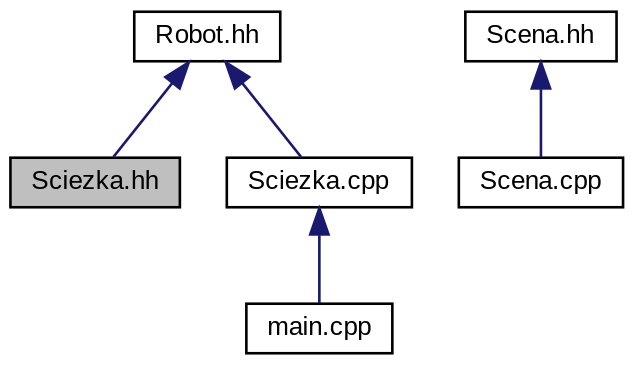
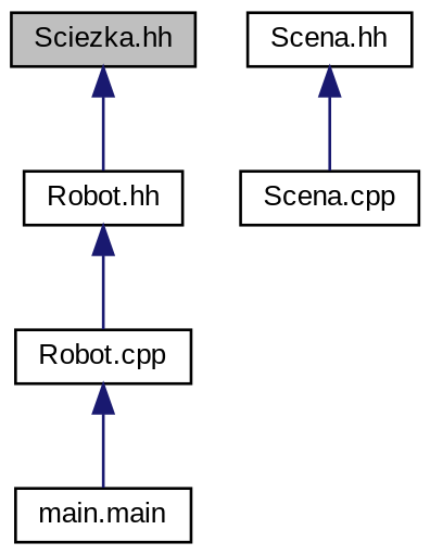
  digraph {
    fontname="Liberation Sans"
    node [color=black fillcolor=white fontname="Liberation Sans" fontsize=10 shape=record style=filled]
    edge [color=midnightblue dir=back fontname="Liberation Sans" fontsize=10 labelfontname=Helvetica labelfontsize=10 style=solid]
    n1 [fillcolor=grey75 fontcolor=black height=0.2 label="Sciezka.hh" width=0.4]
    n2 [height=0.2 label="Robot.hh" width=0.4]
-   n3 [height=0.2 label="Sciezka.cpp" width=0.4]
+   n3 [height=0.2 label="Robot.cpp" width=0.4]
    n4 [height=0.2 label="Scena.hh" width=0.4]
    n5 [height=0.2 label="Scena.cpp" width=0.4]
-   n6 [height=0.2 label="main.cpp" width=0.4]
-   n2 -> n1
+   n6 [height=0.2 label="main.main" width=0.4]
+   n1 -> n2
    n2 -> n3
    n3 -> n6
    n4 -> n5
  }
